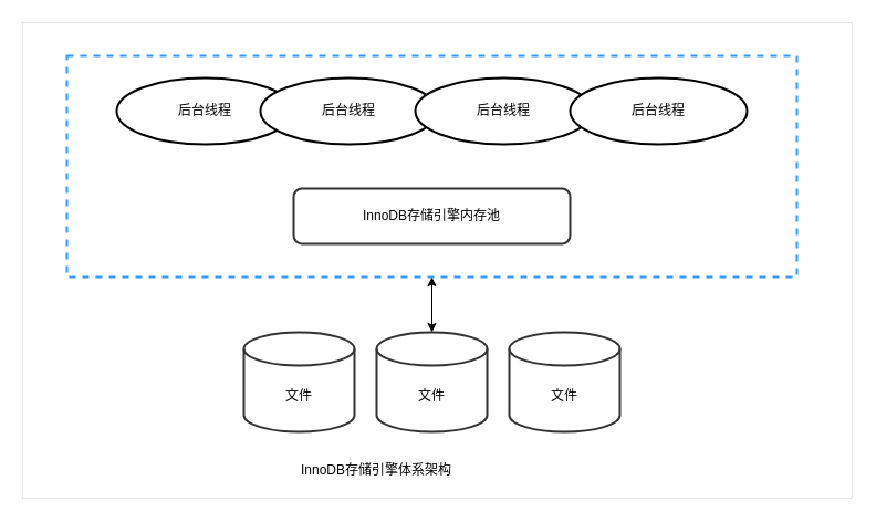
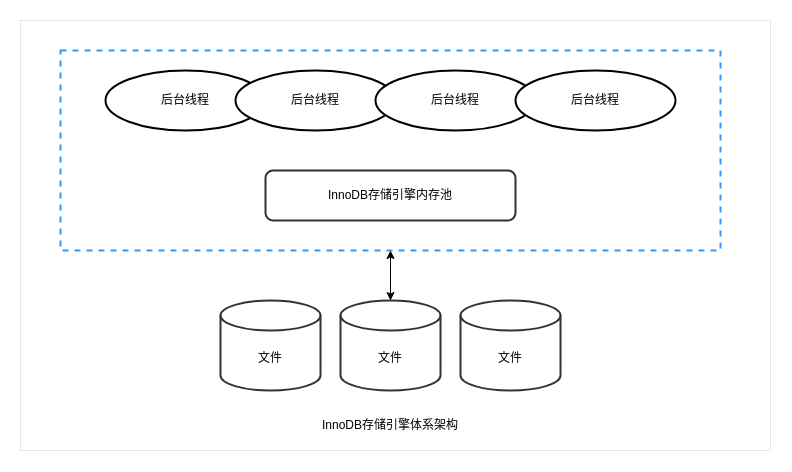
  <mxCell id="0" />
  <mxCell id="1" parent="0" />
  <mxCell id="2" value="" style="rounded=0;whiteSpace=wrap;html=1;movable=1;resizable=1;rotatable=1;deletable=1;editable=1;connectable=1;strokeWidth=0;" vertex="1" parent="1"><mxGeometry x="20" y="20" width="750" height="430" as="geometry" /></mxCell>
  <mxCell id="3" value="" style="rounded=0;whiteSpace=wrap;html=1;dashed=1;strokeColor=#3399FF;strokeWidth=2;" vertex="1" parent="1"><mxGeometry x="60" y="50" width="660" height="200" as="geometry" /></mxCell>
  <mxCell id="4" value="后台线程" style="ellipse;whiteSpace=wrap;html=1;strokeWidth=2;" vertex="1" parent="1"><mxGeometry x="105" y="70" width="160" height="60" as="geometry" /></mxCell>
  <mxCell id="5" value="后台线程" style="ellipse;whiteSpace=wrap;html=1;strokeWidth=2;" vertex="1" parent="1"><mxGeometry x="235" y="70" width="160" height="60" as="geometry" /></mxCell>
  <mxCell id="6" value="后台线程" style="ellipse;whiteSpace=wrap;html=1;strokeWidth=2;" vertex="1" parent="1"><mxGeometry x="375" y="70" width="160" height="60" as="geometry" /></mxCell>
  <mxCell id="7" value="后台线程" style="ellipse;whiteSpace=wrap;html=1;strokeWidth=2;" vertex="1" parent="1"><mxGeometry x="515" y="70" width="160" height="60" as="geometry" /></mxCell>
  <mxCell id="8" value="InnoDB存储引擎内存池" style="rounded=1;whiteSpace=wrap;html=1;strokeColor=#333333;strokeWidth=2;" vertex="1" parent="1"><mxGeometry x="265" y="170" width="250" height="50" as="geometry" /></mxCell>
  <mxCell id="9" style="edgeStyle=orthogonalEdgeStyle;rounded=0;orthogonalLoop=1;jettySize=auto;html=1;exitX=0.5;exitY=1;exitDx=0;exitDy=0;" edge="1" parent="1" source="3" target="3"><mxGeometry relative="1" as="geometry" /></mxCell>
  <mxCell id="10" style="edgeStyle=orthogonalEdgeStyle;rounded=0;orthogonalLoop=1;jettySize=auto;html=1;exitX=0.5;exitY=1;exitDx=0;exitDy=0;" edge="1" parent="1" source="3" target="3"><mxGeometry relative="1" as="geometry" /></mxCell>
  <mxCell id="11" value="文件" style="shape=cylinder3;whiteSpace=wrap;html=1;boundedLbl=1;backgroundOutline=1;size=15;strokeColor=#333333;strokeWidth=2;" vertex="1" parent="1"><mxGeometry x="220" y="300" width="100" height="90" as="geometry" /></mxCell>
  <mxCell id="12" value="文件" style="shape=cylinder3;whiteSpace=wrap;html=1;boundedLbl=1;backgroundOutline=1;size=15;strokeColor=#333333;strokeWidth=2;" vertex="1" parent="1"><mxGeometry x="340" y="300" width="100" height="90" as="geometry" /></mxCell>
  <mxCell id="13" value="文件" style="shape=cylinder3;whiteSpace=wrap;html=1;boundedLbl=1;backgroundOutline=1;size=15;strokeColor=#333333;strokeWidth=2;" vertex="1" parent="1"><mxGeometry x="460" y="300" width="100" height="90" as="geometry" /></mxCell>
  <mxCell id="14" value="" style="endArrow=classic;startArrow=classic;html=1;rounded=0;entryX=0.5;entryY=1;entryDx=0;entryDy=0;exitX=0.5;exitY=0;exitDx=0;exitDy=0;exitPerimeter=0;" edge="1" parent="1" source="12" target="3"><mxGeometry width="50" height="50" relative="1" as="geometry"><mxPoint x="350" y="300" as="sourcePoint" /><mxPoint x="400" y="250" as="targetPoint" /></mxGeometry></mxCell>
- <mxCell id="15" value="InnoDB存储引擎体系架构" style="text;html=1;strokeColor=none;fillColor=none;align=center;verticalAlign=middle;whiteSpace=wrap;rounded=0;fontSize=12;" vertex="1" parent="1"><mxGeometry x="250" y="410" width="180" height="30" as="geometry" /></mxCell>
+ <mxCell id="15" value="InnoDB存储引擎体系架构" style="text;html=1;strokeColor=none;fillColor=none;align=center;verticalAlign=middle;whiteSpace=wrap;rounded=0;fontSize=12;" vertex="1" parent="1"><mxGeometry x="300" y="410" width="180" height="30" as="geometry" /></mxCell>
